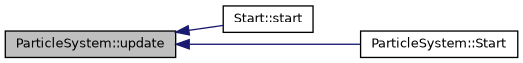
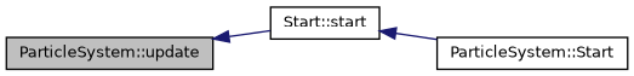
  digraph {
    rankdir=LR
    node [color=black fillcolor=white fontname=Helvetica fontsize=10 shape=record style=filled]
    edge [color=midnightblue dir=back fontname=Helvetica fontsize=10 labelfontname=Helvetica labelfontsize=10 style=solid]
    n1 [fillcolor=grey75 fontcolor=black height=0.2 label="ParticleSystem::update" width=0.4]
    n2 [height=0.2 label="Start::start" width=0.4]
    n3 [height=0.2 label="ParticleSystem::Start" width=0.4]
    n1 -> n2
-   n1 -> n3
+   n2 -> n3
  }
